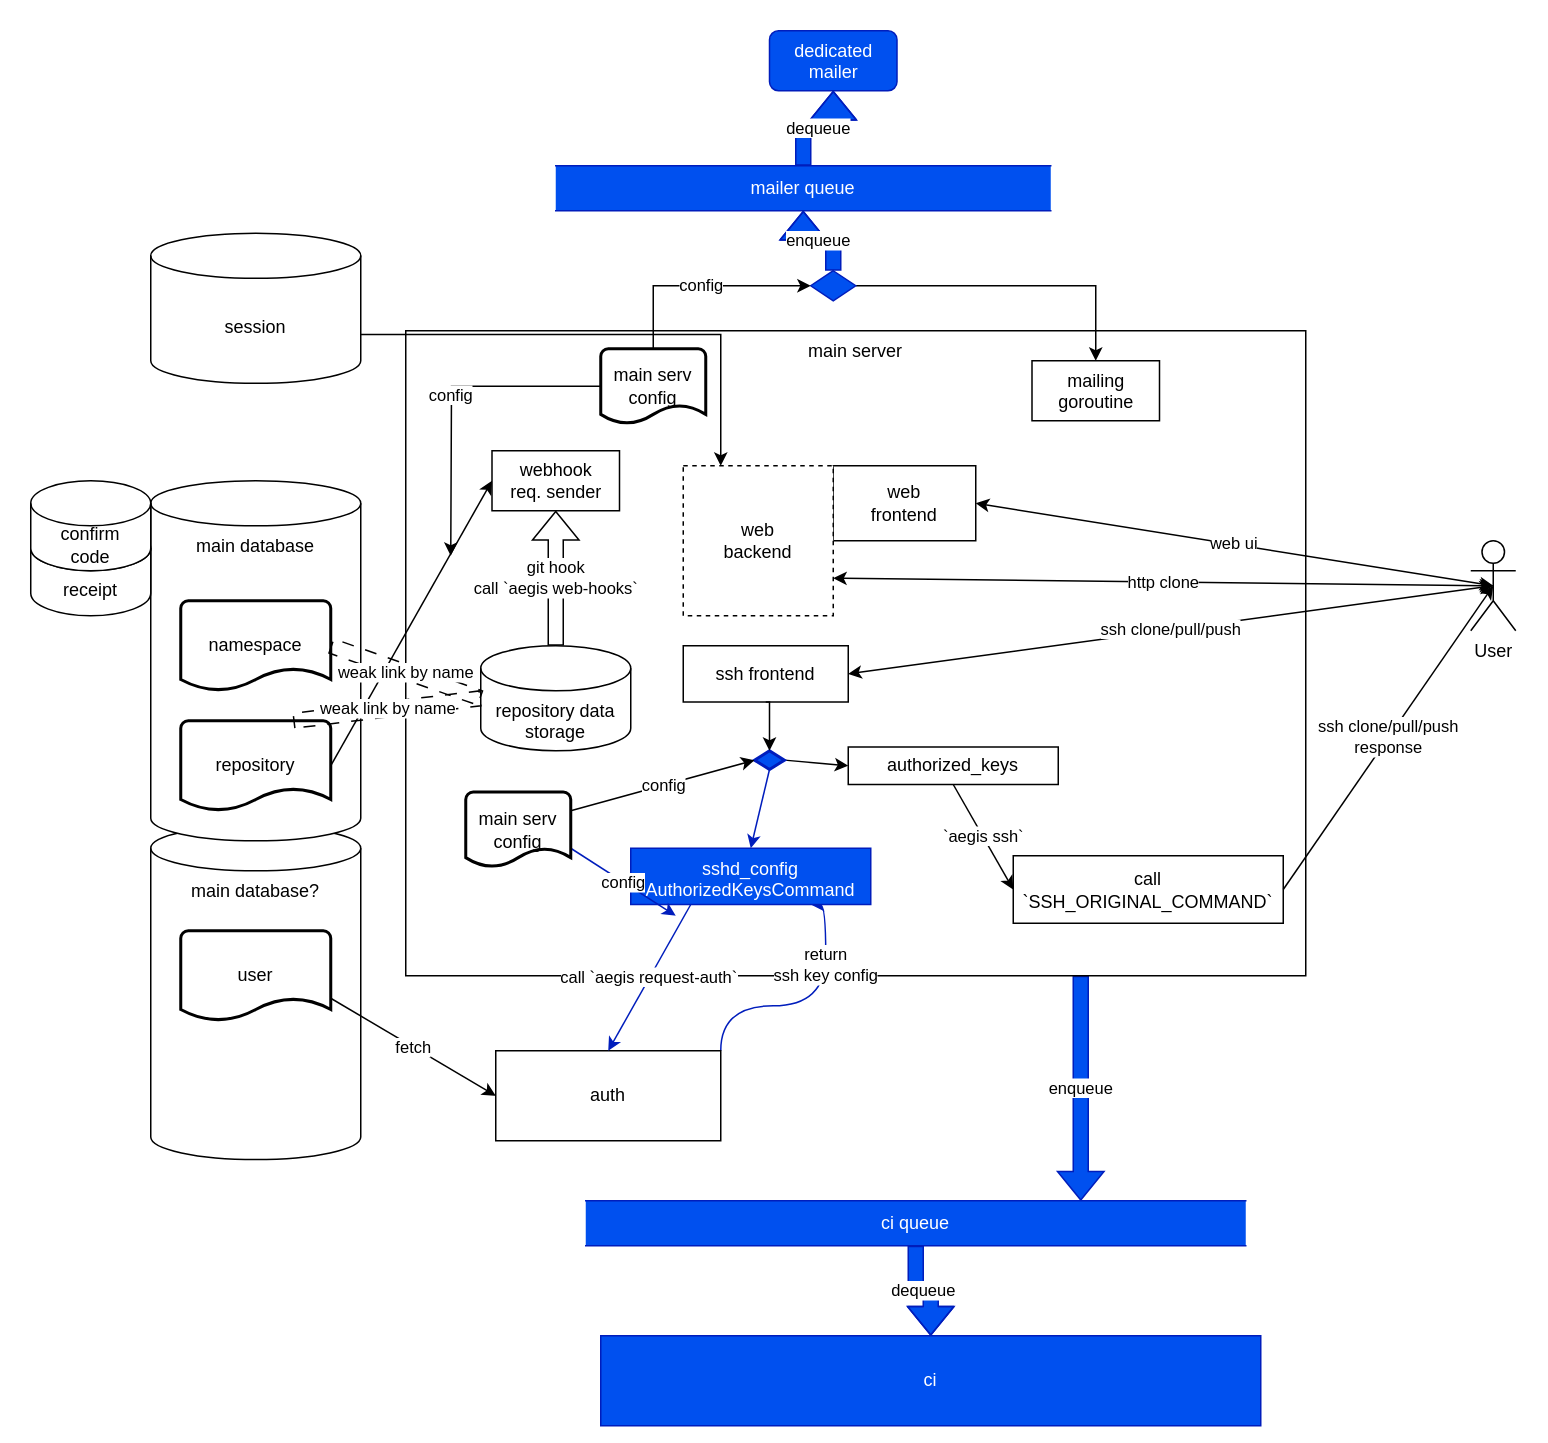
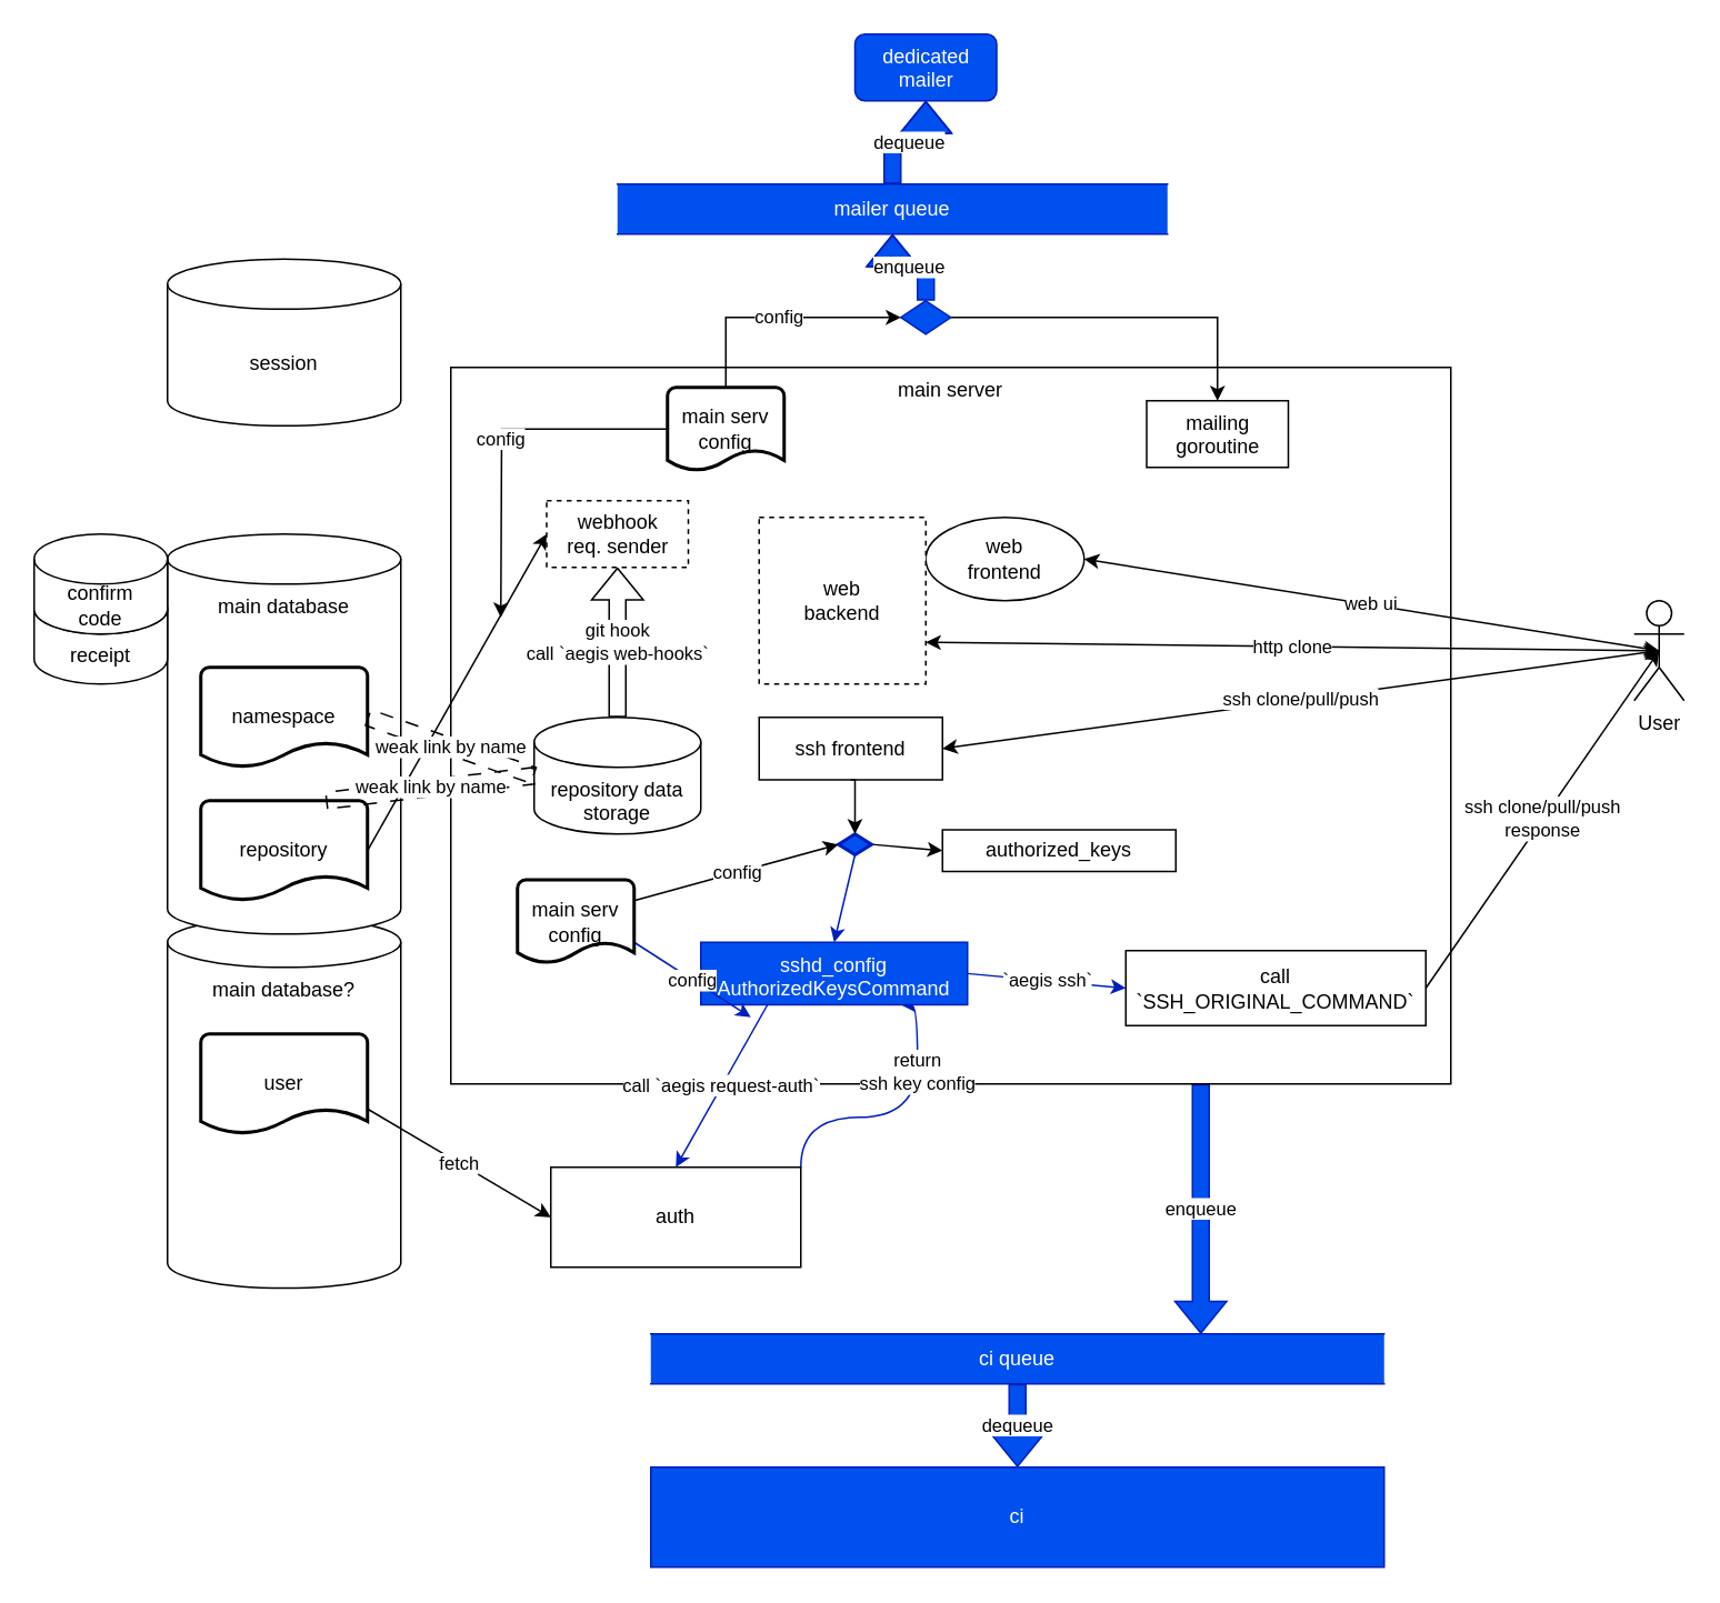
  <mxCell id="0" />
  <mxCell id="1" parent="0" />
  <mxCell id="2" value="main database?" style="shape=cylinder3;whiteSpace=wrap;html=1;boundedLbl=1;backgroundOutline=1;size=15;verticalAlign=top;" vertex="1" parent="1"><mxGeometry x="100" y="550" width="140" height="222.5" as="geometry" /></mxCell>
  <mxCell id="3" value="main database" style="shape=cylinder3;whiteSpace=wrap;html=1;boundedLbl=1;backgroundOutline=1;size=15;verticalAlign=top;" vertex="1" parent="1"><mxGeometry x="100" y="320" width="140" height="240" as="geometry" /></mxCell>
  <mxCell id="4" value="User" style="shape=umlActor;verticalLabelPosition=bottom;verticalAlign=top;html=1;outlineConnect=0;" vertex="1" parent="1"><mxGeometry x="980" y="360" width="30" height="60" as="geometry" /></mxCell>
  <mxCell id="5" value="fetch" style="rounded=0;orthogonalLoop=1;jettySize=auto;html=1;exitX=1;exitY=0.75;exitDx=0;exitDy=0;exitPerimeter=0;entryX=0;entryY=0.5;entryDx=0;entryDy=0;" edge="1" parent="1" source="6" target="11"><mxGeometry relative="1" as="geometry" /></mxCell>
  <mxCell id="6" value="user" style="strokeWidth=2;html=1;shape=mxgraph.flowchart.document2;whiteSpace=wrap;size=0.25;" vertex="1" parent="1"><mxGeometry x="120" y="620" width="100" height="60" as="geometry" /></mxCell>
  <mxCell id="7" value="enqueue" style="edgeStyle=orthogonalEdgeStyle;rounded=0;orthogonalLoop=1;jettySize=auto;html=1;shape=flexArrow;entryX=0.5;entryY=1;entryDx=0;entryDy=0;exitX=0.5;exitY=0;exitDx=0;exitDy=0;fillColor=#0050ef;strokeColor=#001DBC;" edge="1" parent="1" source="50" target="47"><mxGeometry relative="1" as="geometry"><mxPoint x="555" y="100" as="sourcePoint" /><mxPoint x="555" y="50" as="targetPoint" /></mxGeometry></mxCell>
  <mxCell id="8" value="enqueue" style="edgeStyle=orthogonalEdgeStyle;rounded=0;orthogonalLoop=1;jettySize=auto;html=1;exitX=0.75;exitY=1;exitDx=0;exitDy=0;entryX=0.75;entryY=0;entryDx=0;entryDy=0;shape=flexArrow;fillColor=#0050ef;strokeColor=#001DBC;" edge="1" parent="1" source="9" target="46"><mxGeometry relative="1" as="geometry" /></mxCell>
  <mxCell id="9" value="main server" style="rounded=0;whiteSpace=wrap;html=1;verticalAlign=top;" vertex="1" parent="1"><mxGeometry x="270" y="220" width="600" height="430" as="geometry" /></mxCell>
  <mxCell id="10" value="return&lt;div&gt;ssh key config&lt;/div&gt;" style="edgeStyle=orthogonalEdgeStyle;rounded=0;orthogonalLoop=1;jettySize=auto;html=1;exitX=1;exitY=0;exitDx=0;exitDy=0;entryX=0.75;entryY=1;entryDx=0;entryDy=0;curved=1;fillColor=#0050ef;strokeColor=#001DBC;" edge="1" parent="1" source="11" target="14"><mxGeometry x="0.429" relative="1" as="geometry"><Array as="points"><mxPoint x="550" y="670" /></Array><mxPoint as="offset" /></mxGeometry></mxCell>
  <mxCell id="11" value="auth" style="rounded=0;whiteSpace=wrap;html=1;verticalAlign=middle;" vertex="1" parent="1"><mxGeometry x="330" y="700" width="150" height="60" as="geometry" /></mxCell>
  <mxCell id="12" value="call `aegis request-auth`" style="rounded=0;orthogonalLoop=1;jettySize=auto;html=1;exitX=0.25;exitY=1;exitDx=0;exitDy=0;entryX=0.5;entryY=0;entryDx=0;entryDy=0;fillColor=#0050ef;strokeColor=#001DBC;" edge="1" parent="1" source="14" target="11"><mxGeometry relative="1" as="geometry" /></mxCell>
+ <mxCell id="13" value="`aegis ssh`" style="rounded=0;orthogonalLoop=1;jettySize=auto;html=1;exitX=1;exitY=0.5;exitDx=0;exitDy=0;entryX=0;entryY=0.5;entryDx=0;entryDy=0;fillColor=#0050ef;strokeColor=#001DBC;" edge="1" parent="1" source="14" target="44"><mxGeometry relative="1" as="geometry" /></mxCell>
  <mxCell id="14" value="sshd_config&lt;div&gt;AuthorizedKeysCommand&lt;/div&gt;" style="rounded=0;whiteSpace=wrap;html=1;verticalAlign=top;fillColor=#0050ef;fontColor=#ffffff;strokeColor=#001DBC;" vertex="1" parent="1"><mxGeometry x="420" y="565" width="160" height="37.5" as="geometry" /></mxCell>
  <mxCell id="15" value="config" style="rounded=0;orthogonalLoop=1;jettySize=auto;html=1;exitX=1;exitY=0.75;exitDx=0;exitDy=0;exitPerimeter=0;fillColor=#0050ef;strokeColor=#001DBC;" edge="1" parent="1" source="16"><mxGeometry relative="1" as="geometry"><mxPoint x="450" y="610" as="targetPoint" /></mxGeometry></mxCell>
  <mxCell id="16" value="main serv&lt;div&gt;config&lt;/div&gt;" style="strokeWidth=2;html=1;shape=mxgraph.flowchart.document2;whiteSpace=wrap;size=0.25;" vertex="1" parent="1"><mxGeometry x="310" y="527.5" width="70" height="50" as="geometry" /></mxCell>
  <mxCell id="17" value="git hook&lt;div&gt;call `aegis web-hooks`&lt;/div&gt;" style="edgeStyle=orthogonalEdgeStyle;rounded=0;orthogonalLoop=1;jettySize=auto;html=1;exitX=0.5;exitY=0;exitDx=0;exitDy=0;exitPerimeter=0;entryX=0.5;entryY=1;entryDx=0;entryDy=0;shape=flexArrow;" edge="1" parent="1" source="18" target="55"><mxGeometry relative="1" as="geometry" /></mxCell>
  <mxCell id="18" value="repository data storage" style="shape=cylinder3;whiteSpace=wrap;html=1;boundedLbl=1;backgroundOutline=1;size=15;verticalAlign=top;" vertex="1" parent="1"><mxGeometry x="320" y="430" width="100" height="70" as="geometry" /></mxCell>
  <mxCell id="19" style="rounded=0;orthogonalLoop=1;jettySize=auto;html=1;exitX=1;exitY=0.5;exitDx=0;exitDy=0;exitPerimeter=0;entryX=0;entryY=0.5;entryDx=0;entryDy=0;" edge="1" parent="1" source="20" target="55"><mxGeometry relative="1" as="geometry" /></mxCell>
  <mxCell id="20" value="repository" style="strokeWidth=2;html=1;shape=mxgraph.flowchart.document2;whiteSpace=wrap;size=0.25;" vertex="1" parent="1"><mxGeometry x="120" y="480" width="100" height="60" as="geometry" /></mxCell>
  <mxCell id="21" value="weak link by name" style="rounded=0;orthogonalLoop=1;jettySize=auto;html=1;exitX=0.75;exitY=0;exitDx=0;exitDy=0;exitPerimeter=0;entryX=0;entryY=0.5;entryDx=0;entryDy=0;entryPerimeter=0;shape=flexArrow;endArrow=none;endFill=0;dashed=1;dashPattern=8 8;" edge="1" parent="1" source="20" target="18"><mxGeometry relative="1" as="geometry" /></mxCell>
  <mxCell id="22" value="ssh frontend" style="rounded=0;whiteSpace=wrap;html=1;verticalAlign=middle;" vertex="1" parent="1"><mxGeometry x="455" y="430" width="110" height="37.5" as="geometry" /></mxCell>
  <mxCell id="23" value="ssh clone/pull/push" style="rounded=0;orthogonalLoop=1;jettySize=auto;html=1;exitX=0.5;exitY=0.5;exitDx=0;exitDy=0;exitPerimeter=0;entryX=1;entryY=0.5;entryDx=0;entryDy=0;startArrow=classic;startFill=1;" edge="1" parent="1" source="4" target="22"><mxGeometry relative="1" as="geometry" /></mxCell>
  <mxCell id="24" value="namespace" style="strokeWidth=2;html=1;shape=mxgraph.flowchart.document2;whiteSpace=wrap;size=0.25;" vertex="1" parent="1"><mxGeometry x="120" y="400" width="100" height="60" as="geometry" /></mxCell>
- <mxCell id="25" value="web&lt;div&gt;frontend&lt;/div&gt;" style="rounded=0;whiteSpace=wrap;html=1;" vertex="1" parent="1"><mxGeometry x="555" y="310" width="95" height="50" as="geometry" /></mxCell>
+ <mxCell id="25" value="web&lt;div&gt;frontend&lt;/div&gt;" style="ellipse;whiteSpace=wrap;html=1;" vertex="1" parent="1"><mxGeometry x="555" y="310" width="95" height="50" as="geometry" /></mxCell>
  <mxCell id="26" value="web&lt;div&gt;backend&lt;/div&gt;" style="rounded=0;whiteSpace=wrap;html=1;dashed=1;" vertex="1" parent="1"><mxGeometry x="455" y="310" width="100" height="100" as="geometry" /></mxCell>
- <mxCell id="27" style="edgeStyle=orthogonalEdgeStyle;rounded=0;orthogonalLoop=1;jettySize=auto;html=1;exitX=1;exitY=0;exitDx=0;exitDy=67.5;exitPerimeter=0;entryX=0.25;entryY=0;entryDx=0;entryDy=0;" edge="1" parent="1" source="28" target="26"><mxGeometry relative="1" as="geometry" /></mxCell>
  <mxCell id="28" value="session" style="shape=cylinder3;whiteSpace=wrap;html=1;boundedLbl=1;backgroundOutline=1;size=15;" vertex="1" parent="1"><mxGeometry x="100" y="155" width="140" height="100" as="geometry" /></mxCell>
  <mxCell id="29" value="receipt" style="shape=cylinder3;whiteSpace=wrap;html=1;boundedLbl=1;backgroundOutline=1;size=15;" vertex="1" parent="1"><mxGeometry x="20" y="350" width="80" height="60" as="geometry" /></mxCell>
  <mxCell id="30" value="confirm&lt;div&gt;code&lt;/div&gt;" style="shape=cylinder3;whiteSpace=wrap;html=1;boundedLbl=1;backgroundOutline=1;size=15;" vertex="1" parent="1"><mxGeometry x="20" y="320" width="80" height="60" as="geometry" /></mxCell>
  <mxCell id="31" value="http clone" style="rounded=0;orthogonalLoop=1;jettySize=auto;html=1;exitX=0.5;exitY=0.5;exitDx=0;exitDy=0;exitPerimeter=0;entryX=1;entryY=0.75;entryDx=0;entryDy=0;startArrow=classic;startFill=1;" edge="1" parent="1" source="4" target="26"><mxGeometry relative="1" as="geometry" /></mxCell>
  <mxCell id="32" value="web ui" style="rounded=0;orthogonalLoop=1;jettySize=auto;html=1;exitX=0.5;exitY=0.5;exitDx=0;exitDy=0;exitPerimeter=0;entryX=1;entryY=0.5;entryDx=0;entryDy=0;startArrow=classic;startFill=1;" edge="1" parent="1" source="4" target="25"><mxGeometry relative="1" as="geometry" /></mxCell>
  <mxCell id="33" value="dedicated mailer" style="whiteSpace=wrap;html=1;verticalAlign=top;fillColor=#0050ef;fontColor=#ffffff;strokeColor=#001DBC;rounded=1;" vertex="1" parent="1"><mxGeometry x="512.5" y="20" width="85" height="40" as="geometry" /></mxCell>
  <mxCell id="34" value="dequeue" style="edgeStyle=orthogonalEdgeStyle;rounded=0;orthogonalLoop=1;jettySize=auto;html=1;shape=flexArrow;exitX=0.5;exitY=0;exitDx=0;exitDy=0;fillColor=#0050ef;strokeColor=#001DBC;" edge="1" parent="1" source="47" target="33"><mxGeometry relative="1" as="geometry"><mxPoint x="555" y="90" as="sourcePoint" /></mxGeometry></mxCell>
  <mxCell id="35" value="dequeue" style="edgeStyle=orthogonalEdgeStyle;rounded=0;orthogonalLoop=1;jettySize=auto;html=1;shape=flexArrow;exitX=0.5;exitY=1;exitDx=0;exitDy=0;fillColor=#0050ef;strokeColor=#001DBC;" edge="1" parent="1" source="46" target="36"><mxGeometry relative="1" as="geometry" /></mxCell>
- <mxCell id="36" value="ci" style="rounded=0;whiteSpace=wrap;html=1;verticalAlign=middle;fillColor=#0050ef;fontColor=#ffffff;strokeColor=#001DBC;" vertex="1" parent="1"><mxGeometry x="400" y="890" width="440" height="60" as="geometry" /></mxCell>
- <mxCell id="37" value="`aegis ssh`" style="rounded=0;orthogonalLoop=1;jettySize=auto;html=1;exitX=0.5;exitY=1;exitDx=0;exitDy=0;entryX=0;entryY=0.5;entryDx=0;entryDy=0;" edge="1" parent="1" source="38" target="44"><mxGeometry relative="1" as="geometry" /></mxCell>
+ <mxCell id="36" value="ci" style="rounded=0;whiteSpace=wrap;html=1;verticalAlign=middle;fillColor=#0050ef;fontColor=#ffffff;strokeColor=#001DBC;" vertex="1" parent="1"><mxGeometry x="390" y="880" width="440" height="60" as="geometry" /></mxCell>
  <mxCell id="38" value="authorized_keys" style="rounded=0;whiteSpace=wrap;html=1;verticalAlign=middle;" vertex="1" parent="1"><mxGeometry x="565" y="497.5" width="140" height="25" as="geometry" /></mxCell>
  <mxCell id="39" style="rounded=0;orthogonalLoop=1;jettySize=auto;html=1;exitX=0.5;exitY=1;exitDx=0;exitDy=0;exitPerimeter=0;entryX=0.5;entryY=0;entryDx=0;entryDy=0;fillColor=#0050ef;strokeColor=#001DBC;" edge="1" parent="1" source="41" target="14"><mxGeometry relative="1" as="geometry" /></mxCell>
  <mxCell id="40" style="rounded=0;orthogonalLoop=1;jettySize=auto;html=1;exitX=1;exitY=0.5;exitDx=0;exitDy=0;exitPerimeter=0;entryX=0;entryY=0.5;entryDx=0;entryDy=0;" edge="1" parent="1" source="41" target="38"><mxGeometry relative="1" as="geometry" /></mxCell>
  <mxCell id="41" value="" style="strokeWidth=2;html=1;shape=mxgraph.flowchart.decision;whiteSpace=wrap;fillColor=#0050ef;fontColor=#ffffff;strokeColor=#001DBC;" vertex="1" parent="1"><mxGeometry x="502.5" y="500" width="20" height="12.5" as="geometry" /></mxCell>
  <mxCell id="42" value="config" style="rounded=0;orthogonalLoop=1;jettySize=auto;html=1;exitX=1;exitY=0.25;exitDx=0;exitDy=0;exitPerimeter=0;entryX=0;entryY=0.5;entryDx=0;entryDy=0;entryPerimeter=0;" edge="1" parent="1" source="16" target="41"><mxGeometry relative="1" as="geometry" /></mxCell>
  <mxCell id="43" style="edgeStyle=orthogonalEdgeStyle;rounded=0;orthogonalLoop=1;jettySize=auto;html=1;exitX=0.5;exitY=1;exitDx=0;exitDy=0;entryX=0.5;entryY=0;entryDx=0;entryDy=0;entryPerimeter=0;" edge="1" parent="1" source="22" target="41"><mxGeometry relative="1" as="geometry" /></mxCell>
  <mxCell id="44" value="call `SSH_ORIGINAL_COMMAND`" style="rounded=0;whiteSpace=wrap;html=1;verticalAlign=middle;" vertex="1" parent="1"><mxGeometry x="675" y="570" width="180" height="45" as="geometry" /></mxCell>
  <mxCell id="45" value="ssh clone/pull/push&lt;div&gt;response&lt;/div&gt;" style="rounded=0;orthogonalLoop=1;jettySize=auto;html=1;exitX=1;exitY=0.5;exitDx=0;exitDy=0;entryX=0.5;entryY=0.5;entryDx=0;entryDy=0;entryPerimeter=0;" edge="1" parent="1" source="44" target="4"><mxGeometry relative="1" as="geometry" /></mxCell>
  <mxCell id="46" value="ci queue" style="shape=partialRectangle;whiteSpace=wrap;html=1;left=0;right=0;fillColor=#0050ef;fontColor=#ffffff;strokeColor=#001DBC;" vertex="1" parent="1"><mxGeometry x="390" y="800" width="440" height="30" as="geometry" /></mxCell>
  <mxCell id="47" value="mailer queue" style="shape=partialRectangle;whiteSpace=wrap;html=1;left=0;right=0;fillColor=#0050ef;fontColor=#ffffff;strokeColor=#001DBC;" vertex="1" parent="1"><mxGeometry x="370" y="110" width="330" height="30" as="geometry" /></mxCell>
  <mxCell id="48" value="mailing goroutine" style="rounded=0;whiteSpace=wrap;html=1;verticalAlign=top;" vertex="1" parent="1"><mxGeometry x="687.5" y="240" width="85" height="40" as="geometry" /></mxCell>
  <mxCell id="49" value="" style="edgeStyle=orthogonalEdgeStyle;rounded=0;orthogonalLoop=1;jettySize=auto;html=1;" edge="1" parent="1" source="50" target="48"><mxGeometry relative="1" as="geometry" /></mxCell>
  <mxCell id="50" value="" style="rhombus;whiteSpace=wrap;html=1;fillColor=#0050ef;fontColor=#ffffff;strokeColor=#001DBC;" vertex="1" parent="1"><mxGeometry x="540" y="180" width="30" height="20" as="geometry" /></mxCell>
  <mxCell id="51" value="config" style="edgeStyle=orthogonalEdgeStyle;rounded=0;orthogonalLoop=1;jettySize=auto;html=1;exitX=0.5;exitY=0;exitDx=0;exitDy=0;exitPerimeter=0;entryX=0;entryY=0.5;entryDx=0;entryDy=0;" edge="1" parent="1" source="53" target="50"><mxGeometry relative="1" as="geometry" /></mxCell>
  <mxCell id="52" value="config" style="edgeStyle=orthogonalEdgeStyle;rounded=0;orthogonalLoop=1;jettySize=auto;html=1;exitX=0;exitY=0.5;exitDx=0;exitDy=0;exitPerimeter=0;" edge="1" parent="1" source="53"><mxGeometry relative="1" as="geometry"><mxPoint x="300" y="370" as="targetPoint" /></mxGeometry></mxCell>
  <mxCell id="53" value="main serv&lt;div&gt;config&lt;/div&gt;" style="strokeWidth=2;html=1;shape=mxgraph.flowchart.document2;whiteSpace=wrap;size=0.25;" vertex="1" parent="1"><mxGeometry x="400" y="232" width="70" height="50" as="geometry" /></mxCell>
  <mxCell id="54" value="weak link by name" style="rounded=0;orthogonalLoop=1;jettySize=auto;html=1;exitX=1;exitY=0.5;exitDx=0;exitDy=0;exitPerimeter=0;entryX=0;entryY=0.5;entryDx=0;entryDy=0;entryPerimeter=0;shape=flexArrow;dashed=1;dashPattern=8 8;endArrow=none;endFill=0;" edge="1" parent="1" source="24" target="18"><mxGeometry relative="1" as="geometry" /></mxCell>
- <mxCell id="55" value="webhook&lt;div&gt;req. sender&lt;/div&gt;" style="rounded=0;whiteSpace=wrap;html=1;verticalAlign=middle;" vertex="1" parent="1"><mxGeometry x="327.5" y="300" width="85" height="40" as="geometry" /></mxCell>
+ <mxCell id="55" value="webhook&lt;div&gt;req. sender&lt;/div&gt;" style="rounded=0;whiteSpace=wrap;html=1;verticalAlign=middle;dashed=1;" vertex="1" parent="1"><mxGeometry x="327.5" y="300" width="85" height="40" as="geometry" /></mxCell>
